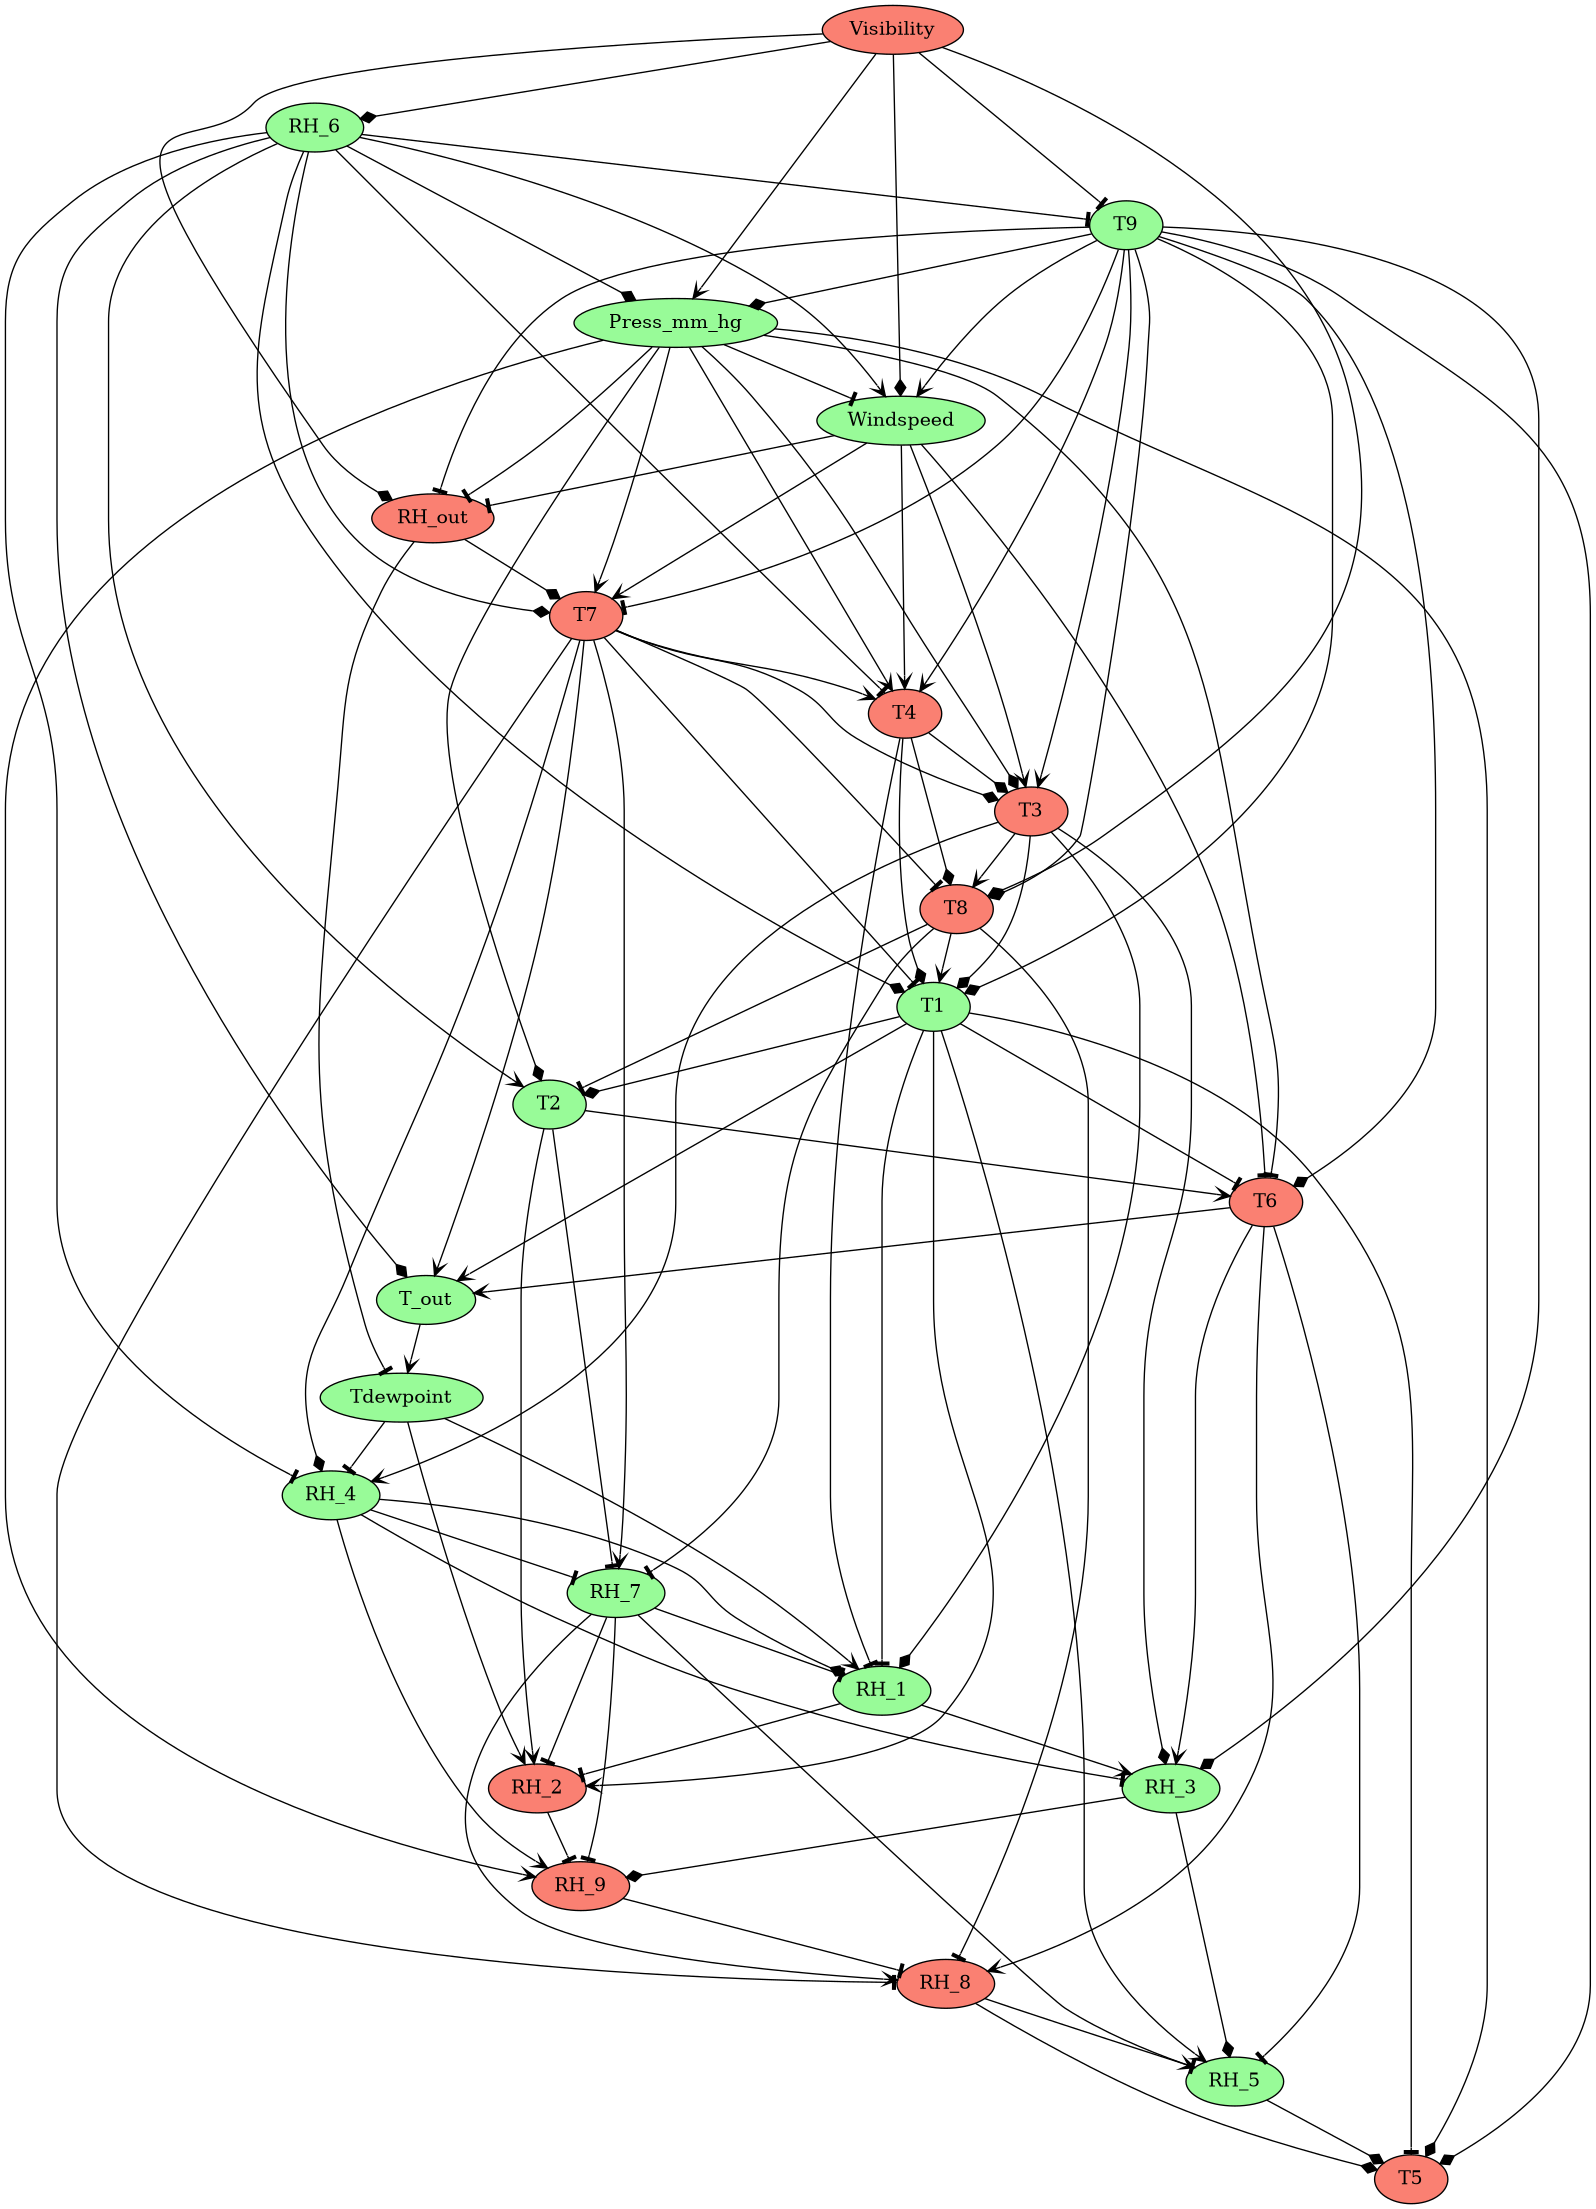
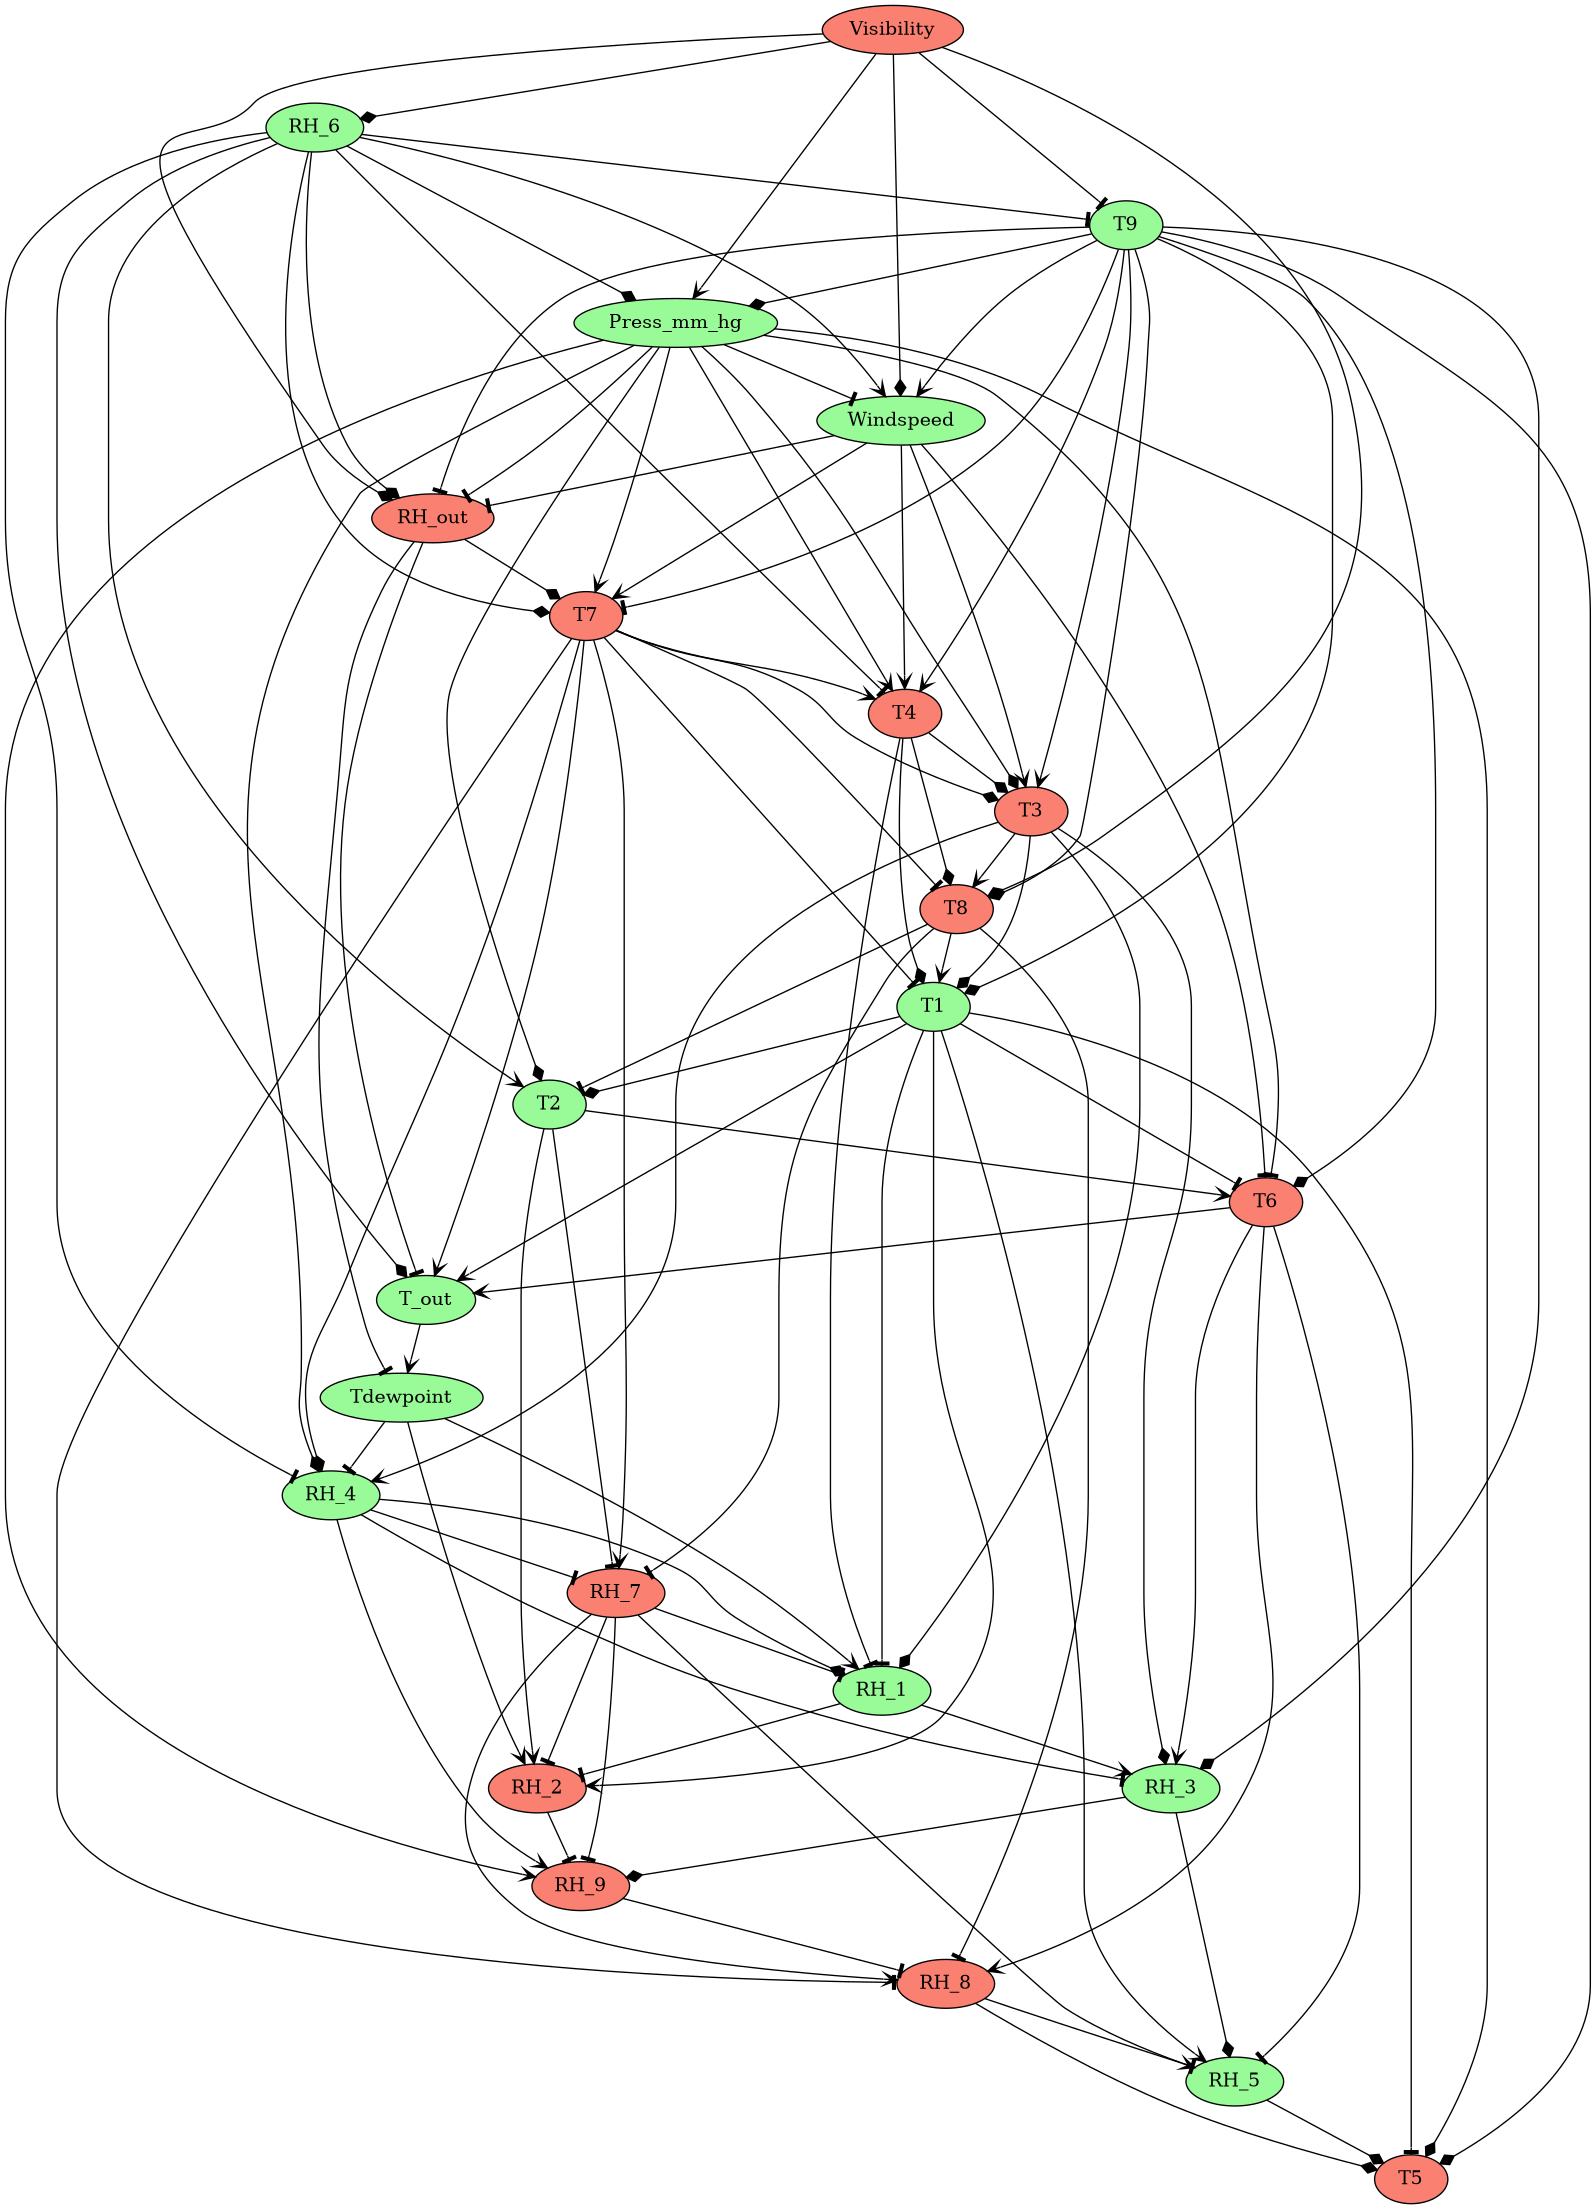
  strict digraph {
    node [fillcolor=palegreen style=filled]
    edge [arrowhead=tee]
    T1
    RH_1
    T2
    RH_2 [fillcolor=salmon]
    T5 [fillcolor=salmon]
    RH_5
    T6 [fillcolor=salmon]
    T_out
    RH_3
-   RH_7
+   RH_7 [fillcolor=salmon]
    RH_9 [fillcolor=salmon]
    RH_8 [fillcolor=salmon]
    Tdewpoint
    RH_4
    T3 [fillcolor=salmon]
    T8 [fillcolor=salmon]
    T4 [fillcolor=salmon]
    RH_6
    T7 [fillcolor=salmon]
    T9
    Press_mm_hg
    RH_out [fillcolor=salmon]
    Windspeed
    Visibility [fillcolor=salmon]
    T1 -> RH_1
    T1 -> T2 [arrowhead=diamond]
    T1 -> RH_2 [arrowhead=vee]
    T1 -> T5
    T1 -> RH_5 [arrowhead=vee]
    T1 -> T6
    T1 -> T_out [arrowhead=vee]
    RH_1 -> RH_2
    RH_1 -> RH_3 [arrowhead=vee]
    T2 -> RH_2 [arrowhead=vee]
    T2 -> T6 [arrowhead=vee]
    T2 -> RH_7
    RH_2 -> RH_9
    RH_5 -> T5 [arrowhead=diamond]
    T6 -> RH_5
    T6 -> T_out [arrowhead=vee]
    T6 -> RH_3 [arrowhead=vee]
    T6 -> RH_8 [arrowhead=vee]
    T_out -> Tdewpoint [arrowhead=vee]
    RH_3 -> RH_5 [arrowhead=diamond]
    RH_3 -> RH_9 [arrowhead=diamond]
    RH_7 -> RH_1
    RH_7 -> RH_2
    RH_7 -> RH_5 [arrowhead=vee]
    RH_7 -> RH_9
    RH_7 -> RH_8 [arrowhead=vee]
    RH_9 -> RH_8
    RH_8 -> T5 [arrowhead=diamond]
    RH_8 -> RH_5
    Tdewpoint -> RH_1 [arrowhead=vee]
    Tdewpoint -> RH_2 [arrowhead=vee]
    Tdewpoint -> RH_4
    RH_4 -> RH_1 [arrowhead=diamond]
    RH_4 -> RH_3
    RH_4 -> RH_7
    RH_4 -> RH_9 [arrowhead=vee]
    T3 -> T1 [arrowhead=diamond]
    T3 -> RH_1 [arrowhead=diamond]
    T3 -> RH_3 [arrowhead=diamond]
    T3 -> RH_4 [arrowhead=vee]
    T3 -> T8 [arrowhead=vee]
    T8 -> T1 [arrowhead=vee]
    T8 -> T2
    T8 -> RH_7
    T8 -> RH_8
    T4 -> T1 [arrowhead=diamond]
    T4 -> RH_1
    T4 -> T3 [arrowhead=diamond]
    T4 -> T8 [arrowhead=diamond]
    RH_6 -> T2 [arrowhead=vee]
    RH_6 -> T_out [arrowhead=diamond]
    RH_6 -> RH_4
    RH_6 -> T4
    RH_6 -> T7 [arrowhead=diamond]
    RH_6 -> T9
    RH_6 -> Press_mm_hg [arrowhead=diamond]
-   RH_6 -> T1 [arrowhead=diamond]
+   RH_6 -> RH_out [arrowhead=diamond]
    RH_6 -> Windspeed [arrowhead=vee]
    T7 -> T1
    T7 -> T_out [arrowhead=vee]
    T7 -> RH_7 [arrowhead=vee]
    T7 -> RH_8
    T7 -> RH_4 [arrowhead=diamond]
    T7 -> T3 [arrowhead=diamond]
    T7 -> T8
    T7 -> T4 [arrowhead=vee]
    T9 -> T1 [arrowhead=diamond]
    T9 -> T5 [arrowhead=diamond]
    T9 -> T6 [arrowhead=diamond]
    T9 -> RH_3 [arrowhead=diamond]
    T9 -> T3 [arrowhead=vee]
    T9 -> T8 [arrowhead=diamond]
    T9 -> T4 [arrowhead=vee]
    T9 -> T7
    T9 -> Press_mm_hg [arrowhead=diamond]
    T9 -> RH_out
    T9 -> Windspeed [arrowhead=vee]
    Press_mm_hg -> T2 [arrowhead=diamond]
    Press_mm_hg -> T5 [arrowhead=diamond]
    Press_mm_hg -> T6
    Press_mm_hg -> RH_9 [arrowhead=vee]
+   Press_mm_hg -> RH_4 [arrowhead=diamond]
    Press_mm_hg -> T3 [arrowhead=diamond]
    Press_mm_hg -> T4 [arrowhead=vee]
    Press_mm_hg -> T7 [arrowhead=vee]
    Press_mm_hg -> RH_out
    Press_mm_hg -> Windspeed
+   RH_out -> T_out
    RH_out -> Tdewpoint
    RH_out -> T7 [arrowhead=diamond]
    Windspeed -> T6
    Windspeed -> T3 [arrowhead=vee]
    Windspeed -> T4 [arrowhead=vee]
    Windspeed -> T7 [arrowhead=vee]
    Windspeed -> RH_out
    Visibility -> T8 [arrowhead=diamond]
    Visibility -> RH_6 [arrowhead=diamond]
    Visibility -> T9
    Visibility -> Press_mm_hg [arrowhead=vee]
    Visibility -> RH_out [arrowhead=diamond]
    Visibility -> Windspeed [arrowhead=diamond]
  }
